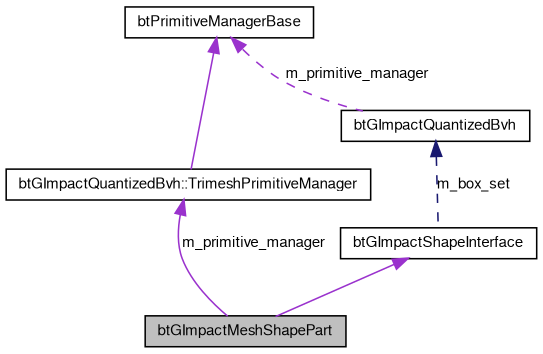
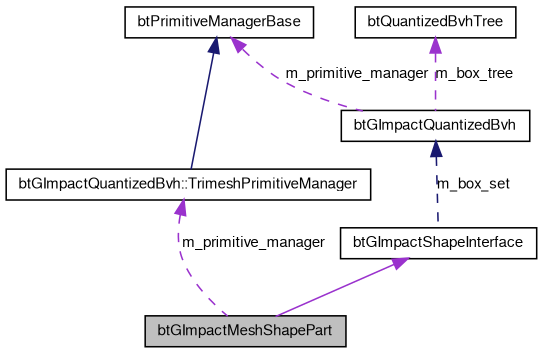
  digraph {
    node [color=black fontname=FreeSans fontsize=10 shape=record]
    edge [color=darkorchid3 dir=back fontname=FreeSans fontsize=10 labelfontname=FreeSans labelfontsize=10 style=dashed]
    n1 [fillcolor=grey75 fontcolor=black height=0.2 label=btGImpactMeshShapePart style=filled width=0.4]
    n2 [height=0.2 label=btGImpactShapeInterface width=0.4]
    n3 [height=0.2 label=btGImpactQuantizedBvh width=0.4]
    n4 [height=0.2 label=btPrimitiveManagerBase width=0.4]
    n5 [height=0.2 label="btGImpactQuantizedBvh::TrimeshPrimitiveManager" width=0.4]
+   n6 [height=0.2 label=btQuantizedBvhTree width=0.4]
    n2 -> n1 [style=solid]
    n3 -> n2 [color=midnightblue label=m_box_set]
    n4 -> n3 [label=m_primitive_manager]
-   n4 -> n5 [style=solid]
-   n5 -> n1 [label=m_primitive_manager style=solid]
+   n4 -> n5 [color=midnightblue style=solid]
+   n5 -> n1 [label=m_primitive_manager]
+   n6 -> n3 [label=m_box_tree]
  }
